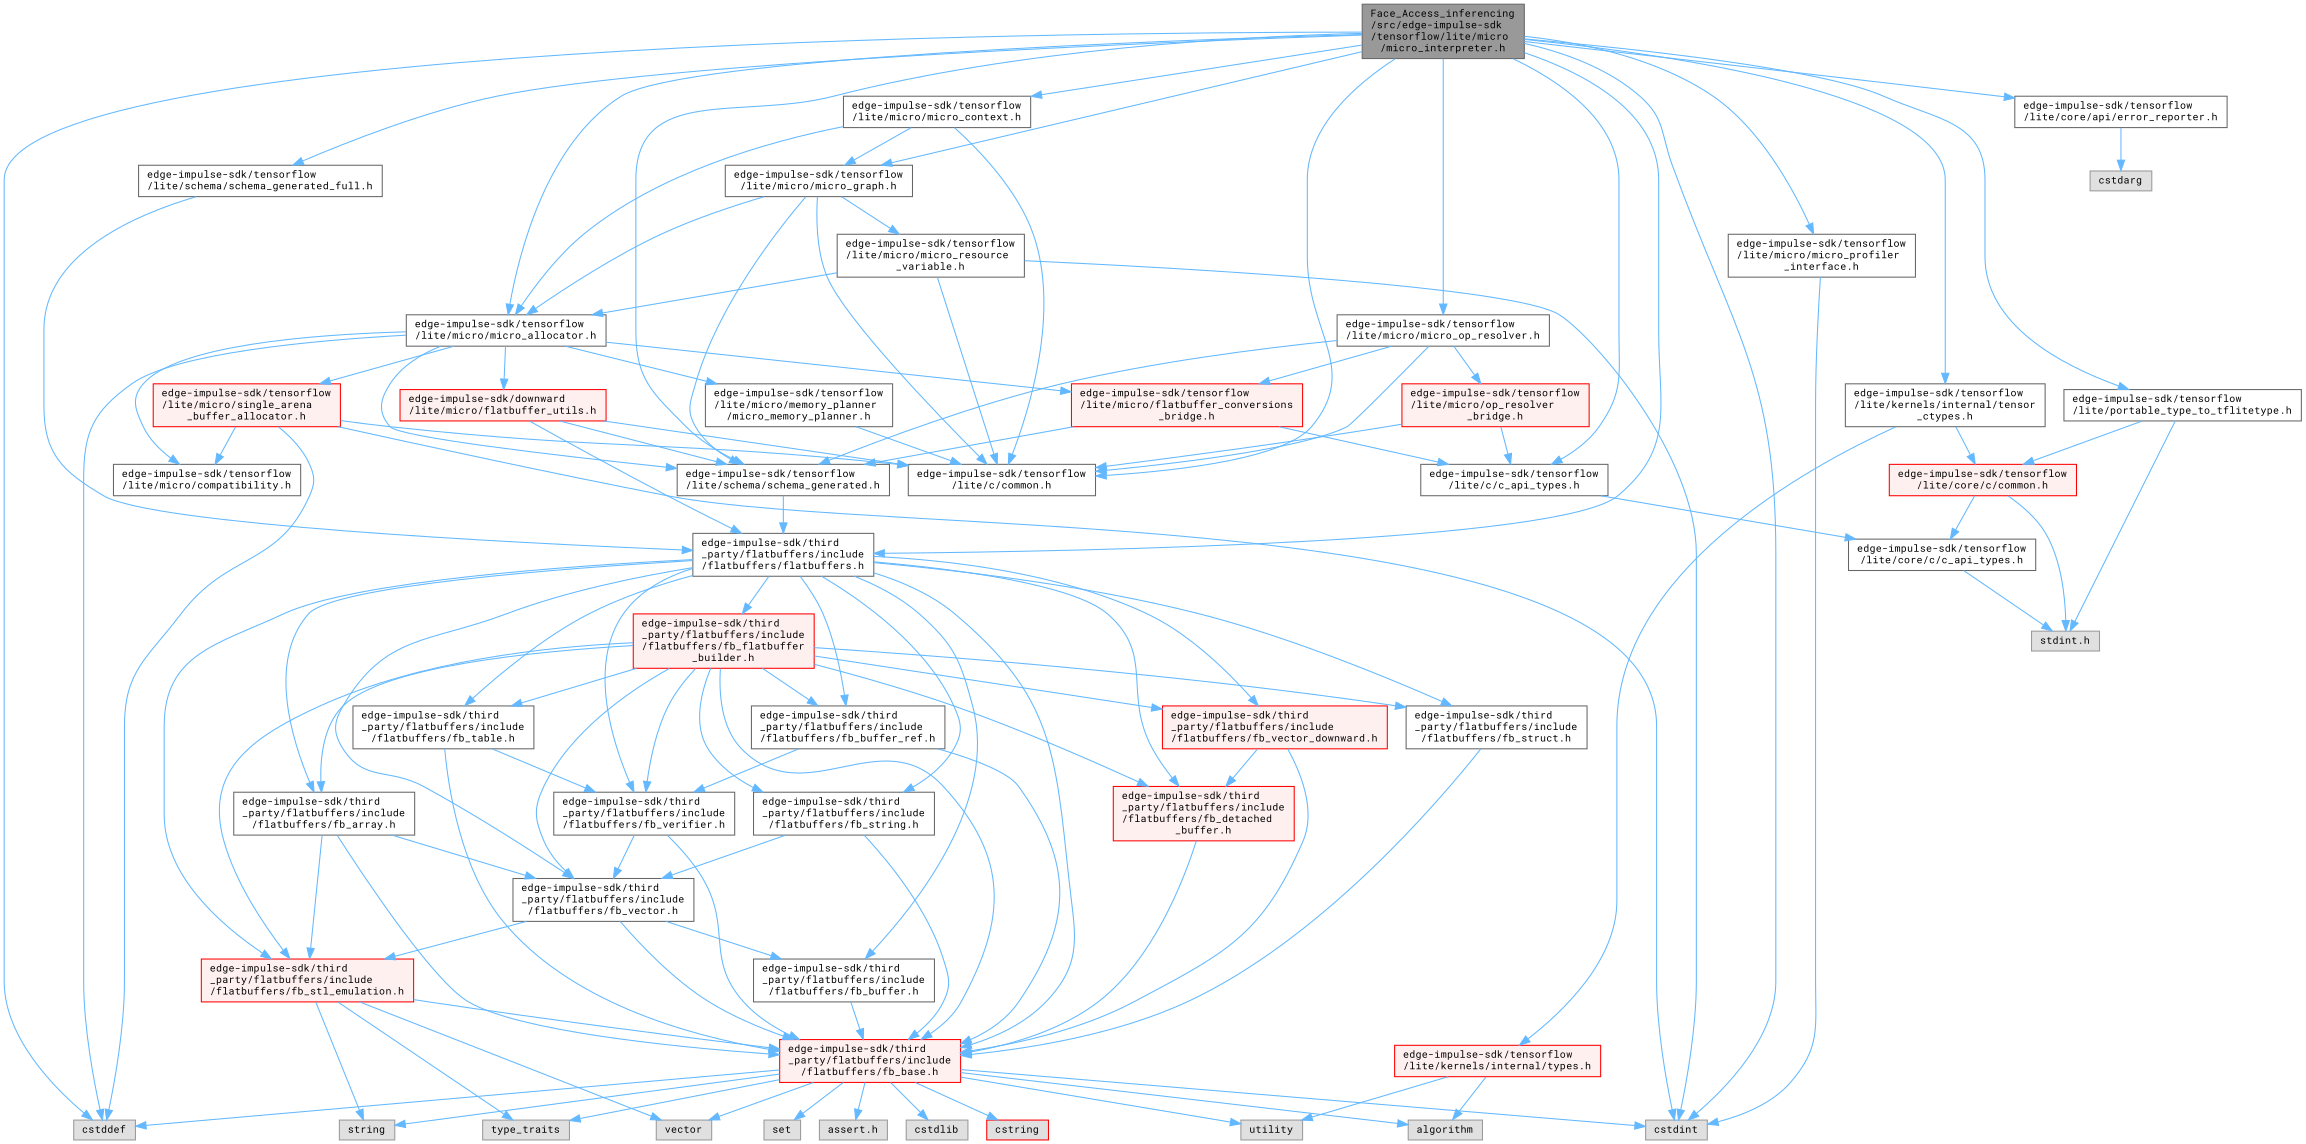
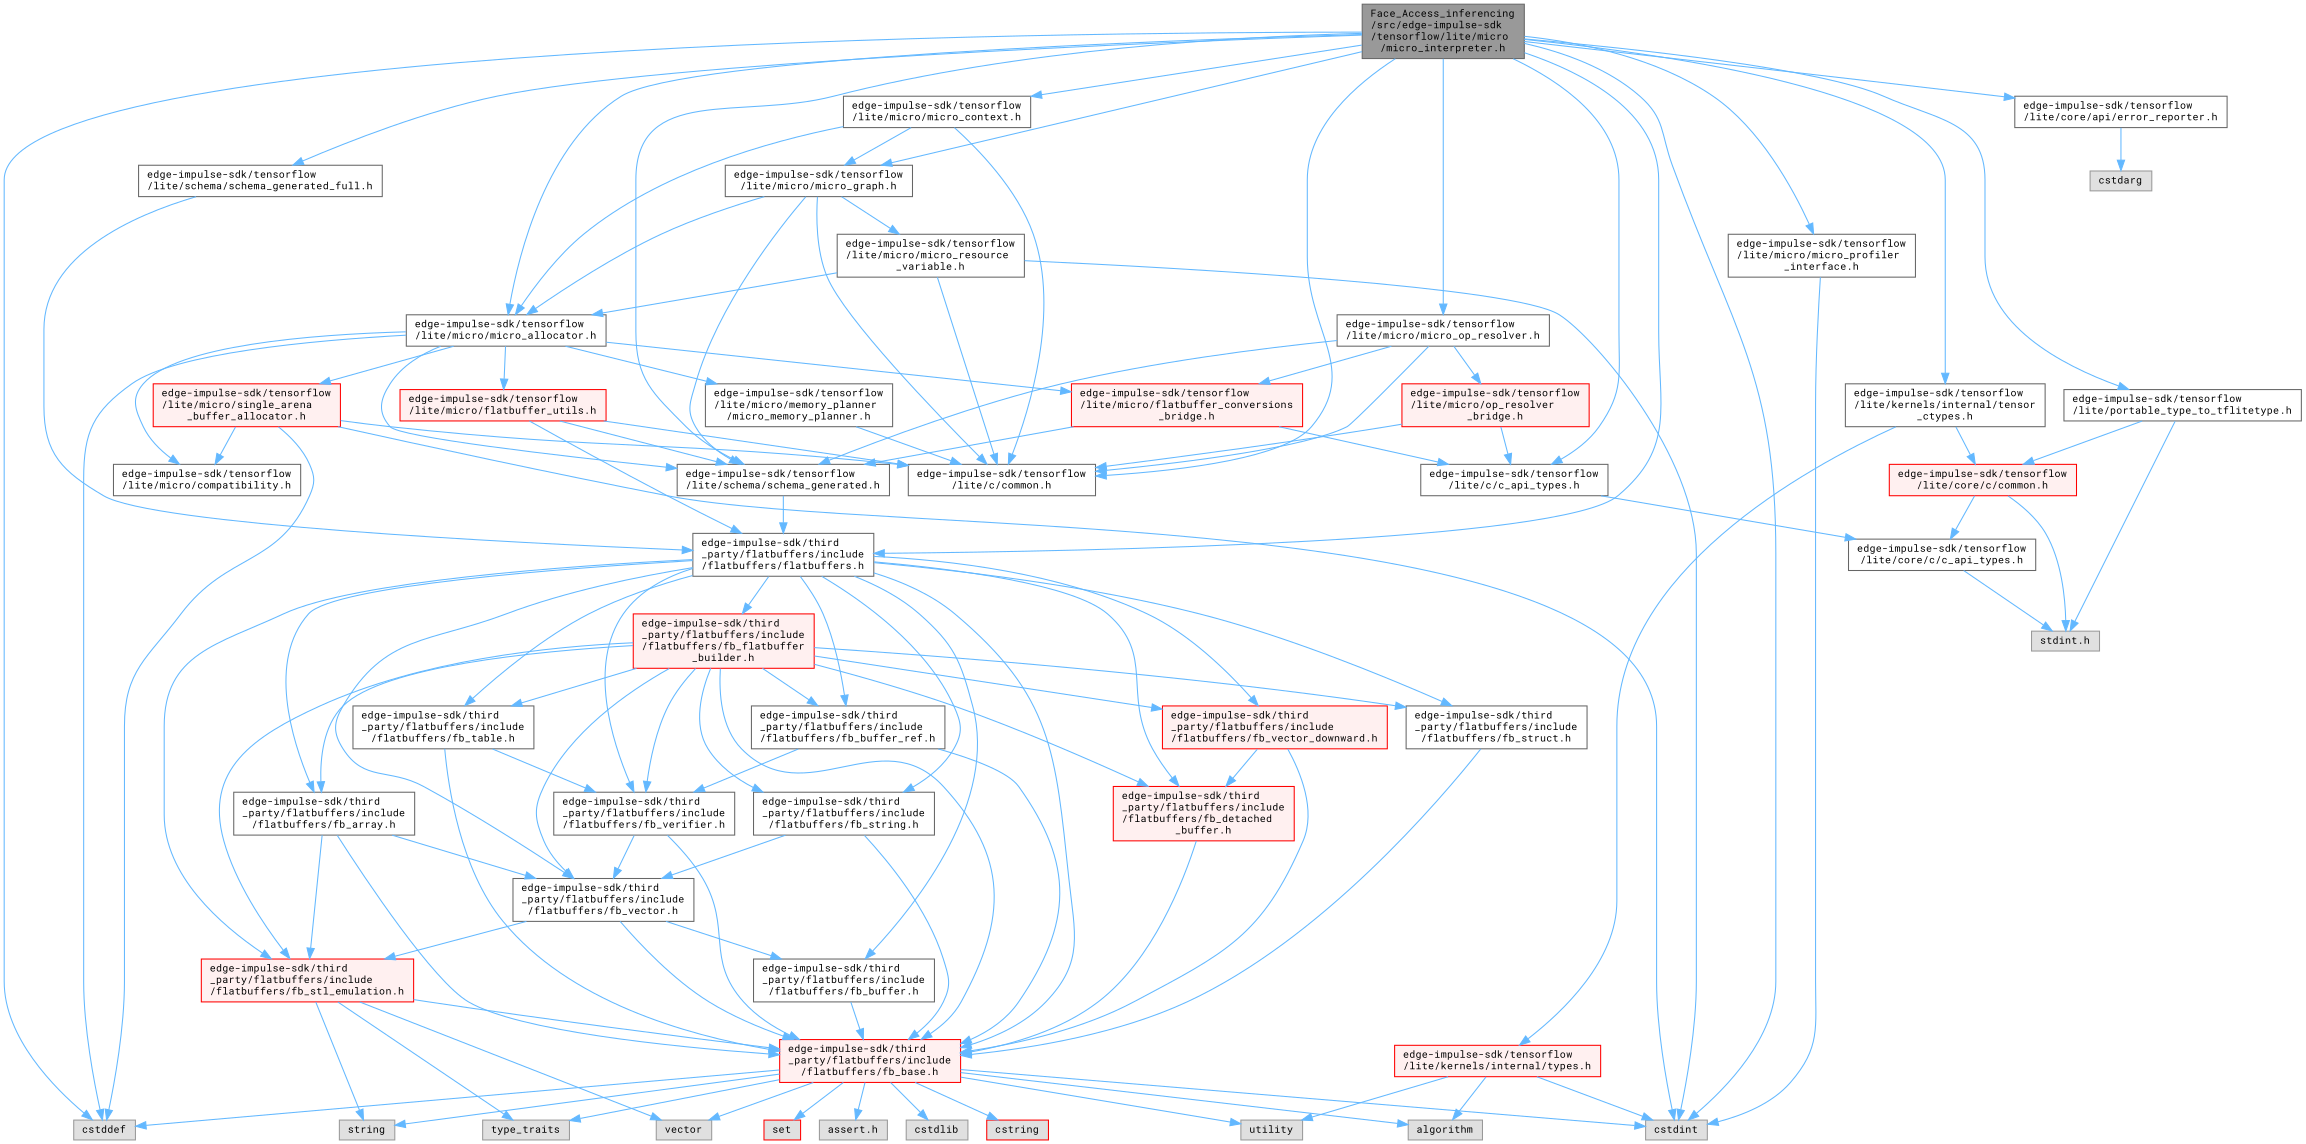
  digraph {
    fontname="Roboto Mono"
    node [color=grey40 fillcolor=white fontname="Roboto Mono" fontsize=10 shape=box style=filled]
    edge [color=steelblue1 fontname="Roboto Mono" fontsize=10 labelfontname=Helvetica labelfontsize=10 style=solid]
    n1 [color=gray40 fillcolor=grey60 fontcolor=black height=0.2 label="Face_Access_inferencing\l/src/edge-impulse-sdk\l/tensorflow/lite/micro\l/micro_interpreter.h" width=0.4]
    n2 [color=grey60 fillcolor="#E0E0E0" height=0.2 label=cstddef width=0.4]
    n3 [color=grey60 fillcolor="#E0E0E0" height=0.2 label=cstdint width=0.4]
    n4 [height=0.2 label="edge-impulse-sdk/third\l_party/flatbuffers/include\l/flatbuffers/flatbuffers.h" width=0.4]
    n5 [height=0.2 label="edge-impulse-sdk/tensorflow\l/lite/c/c_api_types.h" width=0.4]
    n6 [height=0.2 label="edge-impulse-sdk/tensorflow\l/lite/c/common.h" width=0.4]
    n7 [height=0.2 label="edge-impulse-sdk/tensorflow\l/lite/core/api/error_reporter.h" width=0.4]
    n8 [height=0.2 label="edge-impulse-sdk/tensorflow\l/lite/kernels/internal/tensor\l_ctypes.h" width=0.4]
    n9 [height=0.2 label="edge-impulse-sdk/tensorflow\l/lite/micro/micro_allocator.h" width=0.4]
    n10 [height=0.2 label="edge-impulse-sdk/tensorflow\l/lite/schema/schema_generated.h" width=0.4]
    n11 [height=0.2 label="edge-impulse-sdk/tensorflow\l/lite/micro/micro_context.h" width=0.4]
    n12 [height=0.2 label="edge-impulse-sdk/tensorflow\l/lite/micro/micro_graph.h" width=0.4]
    n13 [height=0.2 label="edge-impulse-sdk/tensorflow\l/lite/micro/micro_op_resolver.h" width=0.4]
    n14 [height=0.2 label="edge-impulse-sdk/tensorflow\l/lite/micro/micro_profiler\l_interface.h" width=0.4]
    n15 [height=0.2 label="edge-impulse-sdk/tensorflow\l/lite/portable_type_to_tflitetype.h" width=0.4]
    n16 [height=0.2 label="edge-impulse-sdk/tensorflow\l/lite/schema/schema_generated_full.h" width=0.4]
    n17 [height=0.2 label="edge-impulse-sdk/third\l_party/flatbuffers/include\l/flatbuffers/fb_array.h" width=0.4]
    n18 [color=red fillcolor="#FFF0F0" height=0.2 label="edge-impulse-sdk/third\l_party/flatbuffers/include\l/flatbuffers/fb_base.h" width=0.4]
    n19 [color=red fillcolor="#FFF0F0" height=0.2 label="edge-impulse-sdk/third\l_party/flatbuffers/include\l/flatbuffers/fb_stl_emulation.h" width=0.4]
    n20 [height=0.2 label="edge-impulse-sdk/third\l_party/flatbuffers/include\l/flatbuffers/fb_vector.h" width=0.4]
    n21 [height=0.2 label="edge-impulse-sdk/third\l_party/flatbuffers/include\l/flatbuffers/fb_buffer.h" width=0.4]
    n22 [height=0.2 label="edge-impulse-sdk/third\l_party/flatbuffers/include\l/flatbuffers/fb_buffer_ref.h" width=0.4]
    n23 [height=0.2 label="edge-impulse-sdk/third\l_party/flatbuffers/include\l/flatbuffers/fb_verifier.h" width=0.4]
    n24 [color=red fillcolor="#FFF0F0" height=0.2 label="edge-impulse-sdk/third\l_party/flatbuffers/include\l/flatbuffers/fb_detached\l_buffer.h" width=0.4]
    n25 [color=red fillcolor="#FFF0F0" height=0.2 label="edge-impulse-sdk/third\l_party/flatbuffers/include\l/flatbuffers/fb_flatbuffer\l_builder.h" width=0.4]
    n26 [height=0.2 label="edge-impulse-sdk/third\l_party/flatbuffers/include\l/flatbuffers/fb_string.h" width=0.4]
    n27 [height=0.2 label="edge-impulse-sdk/third\l_party/flatbuffers/include\l/flatbuffers/fb_struct.h" width=0.4]
    n28 [height=0.2 label="edge-impulse-sdk/third\l_party/flatbuffers/include\l/flatbuffers/fb_table.h" width=0.4]
    n29 [color=red fillcolor="#FFF0F0" height=0.2 label="edge-impulse-sdk/third\l_party/flatbuffers/include\l/flatbuffers/fb_vector_downward.h" width=0.4]
    n30 [height=0.2 label="edge-impulse-sdk/tensorflow\l/lite/core/c/c_api_types.h" width=0.4]
    n31 [color=grey60 fillcolor="#E0E0E0" height=0.2 label=cstdarg width=0.4]
    n32 [color=red fillcolor="#FFF0F0" height=0.2 label="edge-impulse-sdk/tensorflow\l/lite/core/c/common.h" width=0.4]
    n33 [color=red fillcolor="#FFF0F0" height=0.2 label="edge-impulse-sdk/tensorflow\l/lite/kernels/internal/types.h" width=0.4]
    n34 [color=red fillcolor="#FFF0F0" height=0.2 label="edge-impulse-sdk/tensorflow\l/lite/micro/single_arena\l_buffer_allocator.h" width=0.4]
    n35 [height=0.2 label="edge-impulse-sdk/tensorflow\l/lite/micro/compatibility.h" width=0.4]
-   n36 [color=red fillcolor="#FFF0F0" height=0.2 label="edge-impulse-sdk/downward\l/lite/micro/flatbuffer_utils.h" width=0.4]
+   n36 [color=red fillcolor="#FFF0F0" height=0.2 label="edge-impulse-sdk/tensorflow\l/lite/micro/flatbuffer_utils.h" width=0.4]
    n37 [height=0.2 label="edge-impulse-sdk/tensorflow\l/lite/micro/memory_planner\l/micro_memory_planner.h" width=0.4]
    n38 [color=red fillcolor="#FFF0F0" height=0.2 label="edge-impulse-sdk/tensorflow\l/lite/micro/flatbuffer_conversions\l_bridge.h" width=0.4]
    n39 [height=0.2 label="edge-impulse-sdk/tensorflow\l/lite/micro/micro_resource\l_variable.h" width=0.4]
    n40 [color=red fillcolor="#FFF0F0" height=0.2 label="edge-impulse-sdk/tensorflow\l/lite/micro/op_resolver\l_bridge.h" width=0.4]
    n41 [color=grey60 fillcolor="#E0E0E0" height=0.2 label="stdint.h" width=0.4]
    n42 [color=grey60 fillcolor="#E0E0E0" height=0.2 label="assert.h" width=0.4]
    n43 [color=grey60 fillcolor="#E0E0E0" height=0.2 label=cstdlib width=0.4]
    n44 [color=red fillcolor="#E0E0E0" height=0.2 label=cstring width=0.4]
    n45 [color=grey60 fillcolor="#E0E0E0" height=0.2 label=utility width=0.4]
    n46 [color=grey60 fillcolor="#E0E0E0" height=0.2 label=string width=0.4]
    n47 [color=grey60 fillcolor="#E0E0E0" height=0.2 label=type_traits width=0.4]
    n48 [color=grey60 fillcolor="#E0E0E0" height=0.2 label=vector width=0.4]
-   n49 [color=grey60 fillcolor="#E0E0E0" height=0.2 label=set width=0.4]
+   n49 [color=red fillcolor="#E0E0E0" height=0.2 label=set width=0.4]
    n50 [color=grey60 fillcolor="#E0E0E0" height=0.2 label=algorithm width=0.4]
    n1 -> n2
    n1 -> n3
    n1 -> n4
    n1 -> n5
    n1 -> n6
    n1 -> n7
    n1 -> n8
    n1 -> n9
    n1 -> n10
    n1 -> n11
    n1 -> n12
    n1 -> n13
    n1 -> n14
    n1 -> n15
    n1 -> n16
    n4 -> n17
    n4 -> n18
    n4 -> n19
    n4 -> n20
    n4 -> n21
    n4 -> n22
    n4 -> n23
    n4 -> n24
    n4 -> n25
    n4 -> n26
    n4 -> n27
    n4 -> n28
    n4 -> n29
    n5 -> n30
    n7 -> n31
    n8 -> n32
    n8 -> n33
    n9 -> n2
    n9 -> n10
    n9 -> n34
    n9 -> n35
    n9 -> n36
    n9 -> n37
    n9 -> n38
    n10 -> n4
    n11 -> n6
    n11 -> n9
    n11 -> n12
    n12 -> n6
    n12 -> n9
    n12 -> n10
    n12 -> n39
    n13 -> n6
    n13 -> n10
    n13 -> n38
    n13 -> n40
    n14 -> n3
    n15 -> n32
    n15 -> n41
    n16 -> n4
    n17 -> n18
    n17 -> n19
    n17 -> n20
    n18 -> n2
    n18 -> n3
    n18 -> n42
    n18 -> n43
    n18 -> n44
    n18 -> n45
    n18 -> n46
    n18 -> n47
    n18 -> n48
    n18 -> n49
    n18 -> n50
    n19 -> n18
    n19 -> n46
    n19 -> n47
    n19 -> n48
    n20 -> n18
    n20 -> n19
    n20 -> n21
    n21 -> n18
    n22 -> n18
    n22 -> n23
    n23 -> n18
    n23 -> n20
    n24 -> n18
    n25 -> n17
    n25 -> n18
    n25 -> n19
    n25 -> n20
    n25 -> n22
    n25 -> n23
    n25 -> n24
    n25 -> n26
    n25 -> n27
    n25 -> n28
    n25 -> n29
    n26 -> n18
    n26 -> n20
    n27 -> n18
    n28 -> n18
    n28 -> n23
    n29 -> n18
    n29 -> n24
    n30 -> n41
    n32 -> n30
    n32 -> n41
+   n33 -> n3
    n33 -> n45
    n33 -> n50
    n34 -> n2
    n34 -> n3
    n34 -> n6
    n34 -> n35
    n36 -> n4
    n36 -> n6
    n36 -> n10
    n37 -> n6
    n38 -> n5
    n38 -> n10
    n39 -> n3
    n39 -> n6
    n39 -> n9
    n40 -> n5
    n40 -> n6
  }
